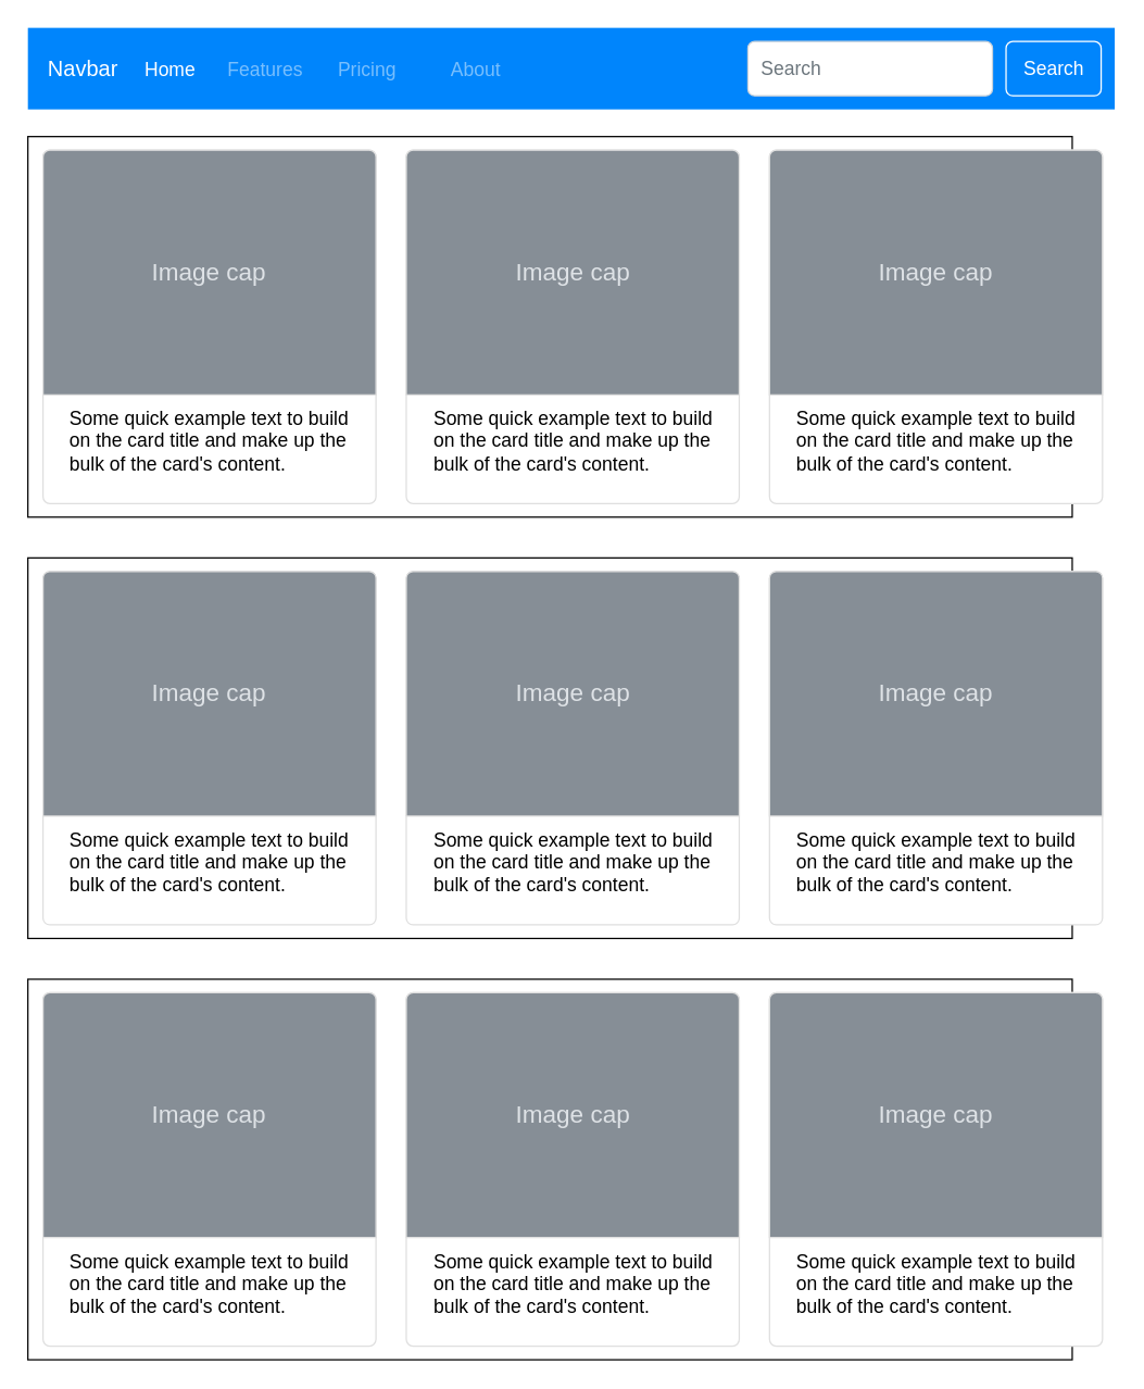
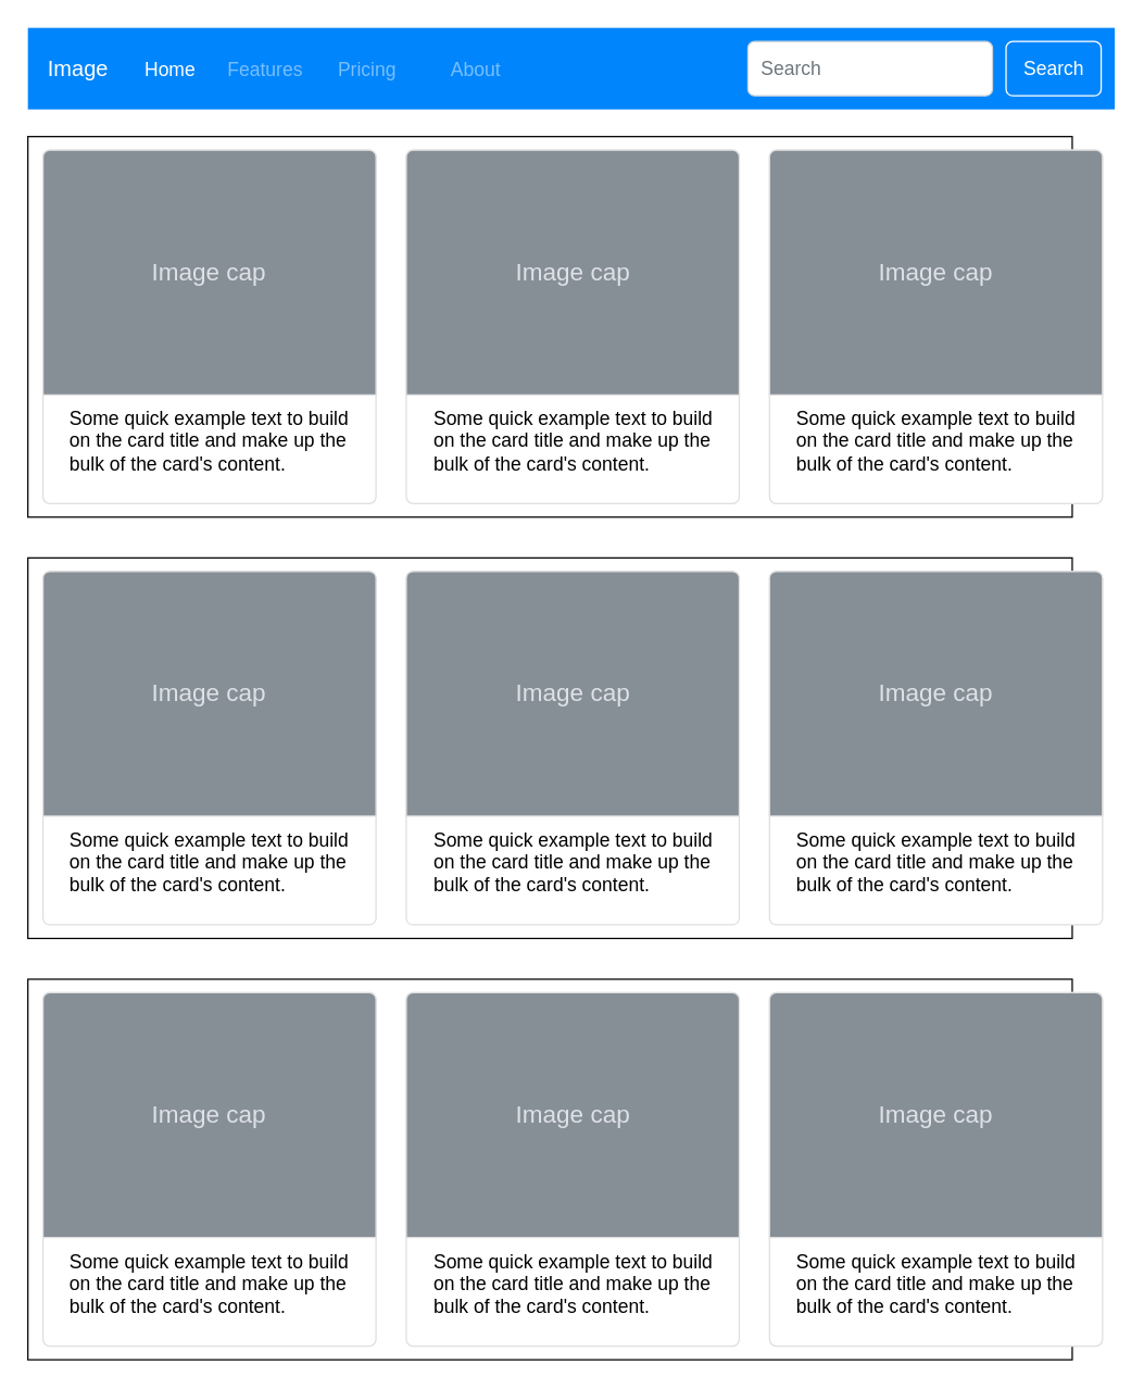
  <mxCell id="0" />
  <mxCell id="1" parent="0" />
  <mxCell id="2" value="" style="group" vertex="1" connectable="0" parent="1"><mxGeometry x="20" y="100" width="791" height="900" as="geometry" /></mxCell>
  <mxCell id="3" value="" style="group" vertex="1" connectable="0" parent="2"><mxGeometry width="791" height="280" as="geometry" /></mxCell>
  <mxCell id="4" value="" style="rounded=0;whiteSpace=wrap;html=1;" vertex="1" parent="3"><mxGeometry width="768.718" height="280" as="geometry" /></mxCell>
  <mxCell id="5" value="Some quick example text to build on the card title and make up the bulk of the card's content." style="html=1;shadow=0;dashed=0;shape=mxgraph.bootstrap.rrect;rSize=5;strokeColor=#DFDFDF;html=1;whiteSpace=wrap;fillColor=#ffffff;fontColor=#000000;verticalAlign=bottom;align=left;spacing=20;fontSize=14;" vertex="1" parent="3"><mxGeometry x="11.141" y="10" width="245.099" height="260" as="geometry" /></mxCell>
  <mxCell id="6" value="Image cap" style="html=1;shadow=0;dashed=0;shape=mxgraph.bootstrap.topButton;rSize=5;perimeter=none;whiteSpace=wrap;fillColor=#868E96;strokeColor=#DFDFDF;fontColor=#DEE2E6;resizeWidth=1;fontSize=18;" vertex="1" parent="5"><mxGeometry width="245.099" height="180" relative="1" as="geometry" /></mxCell>
  <mxCell id="7" value="Some quick example text to build on the card title and make up the bulk of the card's content." style="html=1;shadow=0;dashed=0;shape=mxgraph.bootstrap.rrect;rSize=5;strokeColor=#DFDFDF;html=1;whiteSpace=wrap;fillColor=#ffffff;fontColor=#000000;verticalAlign=bottom;align=left;spacing=20;fontSize=14;" vertex="1" parent="3"><mxGeometry x="278.521" y="10" width="245.099" height="260" as="geometry" /></mxCell>
  <mxCell id="8" value="Image cap" style="html=1;shadow=0;dashed=0;shape=mxgraph.bootstrap.topButton;rSize=5;perimeter=none;whiteSpace=wrap;fillColor=#868E96;strokeColor=#DFDFDF;fontColor=#DEE2E6;resizeWidth=1;fontSize=18;" vertex="1" parent="7"><mxGeometry width="245.099" height="180" relative="1" as="geometry" /></mxCell>
  <mxCell id="9" value="Some quick example text to build on the card title and make up the bulk of the card's content." style="html=1;shadow=0;dashed=0;shape=mxgraph.bootstrap.rrect;rSize=5;strokeColor=#DFDFDF;html=1;whiteSpace=wrap;fillColor=#ffffff;fontColor=#000000;verticalAlign=bottom;align=left;spacing=20;fontSize=14;" vertex="1" parent="3"><mxGeometry x="545.901" y="10" width="245.099" height="260" as="geometry" /></mxCell>
  <mxCell id="10" value="Image cap" style="html=1;shadow=0;dashed=0;shape=mxgraph.bootstrap.topButton;rSize=5;perimeter=none;whiteSpace=wrap;fillColor=#868E96;strokeColor=#DFDFDF;fontColor=#DEE2E6;resizeWidth=1;fontSize=18;" vertex="1" parent="9"><mxGeometry width="245.099" height="180" relative="1" as="geometry" /></mxCell>
  <mxCell id="11" value="" style="group" vertex="1" connectable="0" parent="2"><mxGeometry y="310" width="791" height="280" as="geometry" /></mxCell>
  <mxCell id="12" value="" style="rounded=0;whiteSpace=wrap;html=1;" vertex="1" parent="11"><mxGeometry width="768.718" height="280" as="geometry" /></mxCell>
  <mxCell id="13" value="Some quick example text to build on the card title and make up the bulk of the card's content." style="html=1;shadow=0;dashed=0;shape=mxgraph.bootstrap.rrect;rSize=5;strokeColor=#DFDFDF;html=1;whiteSpace=wrap;fillColor=#ffffff;fontColor=#000000;verticalAlign=bottom;align=left;spacing=20;fontSize=14;" vertex="1" parent="11"><mxGeometry x="11.141" y="10" width="245.099" height="260" as="geometry" /></mxCell>
  <mxCell id="14" value="Image cap" style="html=1;shadow=0;dashed=0;shape=mxgraph.bootstrap.topButton;rSize=5;perimeter=none;whiteSpace=wrap;fillColor=#868E96;strokeColor=#DFDFDF;fontColor=#DEE2E6;resizeWidth=1;fontSize=18;" vertex="1" parent="13"><mxGeometry width="245.099" height="180" relative="1" as="geometry" /></mxCell>
  <mxCell id="15" value="Some quick example text to build on the card title and make up the bulk of the card's content." style="html=1;shadow=0;dashed=0;shape=mxgraph.bootstrap.rrect;rSize=5;strokeColor=#DFDFDF;html=1;whiteSpace=wrap;fillColor=#ffffff;fontColor=#000000;verticalAlign=bottom;align=left;spacing=20;fontSize=14;" vertex="1" parent="11"><mxGeometry x="278.521" y="10" width="245.099" height="260" as="geometry" /></mxCell>
  <mxCell id="16" value="Image cap" style="html=1;shadow=0;dashed=0;shape=mxgraph.bootstrap.topButton;rSize=5;perimeter=none;whiteSpace=wrap;fillColor=#868E96;strokeColor=#DFDFDF;fontColor=#DEE2E6;resizeWidth=1;fontSize=18;" vertex="1" parent="15"><mxGeometry width="245.099" height="180" relative="1" as="geometry" /></mxCell>
  <mxCell id="17" value="Some quick example text to build on the card title and make up the bulk of the card's content." style="html=1;shadow=0;dashed=0;shape=mxgraph.bootstrap.rrect;rSize=5;strokeColor=#DFDFDF;html=1;whiteSpace=wrap;fillColor=#ffffff;fontColor=#000000;verticalAlign=bottom;align=left;spacing=20;fontSize=14;" vertex="1" parent="11"><mxGeometry x="545.901" y="10" width="245.099" height="260" as="geometry" /></mxCell>
  <mxCell id="18" value="Image cap" style="html=1;shadow=0;dashed=0;shape=mxgraph.bootstrap.topButton;rSize=5;perimeter=none;whiteSpace=wrap;fillColor=#868E96;strokeColor=#DFDFDF;fontColor=#DEE2E6;resizeWidth=1;fontSize=18;" vertex="1" parent="17"><mxGeometry width="245.099" height="180" relative="1" as="geometry" /></mxCell>
  <mxCell id="19" value="" style="group" vertex="1" connectable="0" parent="2"><mxGeometry y="620" width="791" height="280" as="geometry" /></mxCell>
  <mxCell id="20" value="" style="rounded=0;whiteSpace=wrap;html=1;" vertex="1" parent="19"><mxGeometry width="768.718" height="280" as="geometry" /></mxCell>
  <mxCell id="21" value="Some quick example text to build on the card title and make up the bulk of the card's content." style="html=1;shadow=0;dashed=0;shape=mxgraph.bootstrap.rrect;rSize=5;strokeColor=#DFDFDF;html=1;whiteSpace=wrap;fillColor=#ffffff;fontColor=#000000;verticalAlign=bottom;align=left;spacing=20;fontSize=14;" vertex="1" parent="19"><mxGeometry x="11.141" y="10" width="245.099" height="260" as="geometry" /></mxCell>
  <mxCell id="22" value="Image cap" style="html=1;shadow=0;dashed=0;shape=mxgraph.bootstrap.topButton;rSize=5;perimeter=none;whiteSpace=wrap;fillColor=#868E96;strokeColor=#DFDFDF;fontColor=#DEE2E6;resizeWidth=1;fontSize=18;" vertex="1" parent="21"><mxGeometry width="245.099" height="180" relative="1" as="geometry" /></mxCell>
  <mxCell id="23" value="Some quick example text to build on the card title and make up the bulk of the card's content." style="html=1;shadow=0;dashed=0;shape=mxgraph.bootstrap.rrect;rSize=5;strokeColor=#DFDFDF;html=1;whiteSpace=wrap;fillColor=#ffffff;fontColor=#000000;verticalAlign=bottom;align=left;spacing=20;fontSize=14;" vertex="1" parent="19"><mxGeometry x="278.521" y="10" width="245.099" height="260" as="geometry" /></mxCell>
  <mxCell id="24" value="Image cap" style="html=1;shadow=0;dashed=0;shape=mxgraph.bootstrap.topButton;rSize=5;perimeter=none;whiteSpace=wrap;fillColor=#868E96;strokeColor=#DFDFDF;fontColor=#DEE2E6;resizeWidth=1;fontSize=18;" vertex="1" parent="23"><mxGeometry width="245.099" height="180" relative="1" as="geometry" /></mxCell>
  <mxCell id="25" value="Some quick example text to build on the card title and make up the bulk of the card's content." style="html=1;shadow=0;dashed=0;shape=mxgraph.bootstrap.rrect;rSize=5;strokeColor=#DFDFDF;html=1;whiteSpace=wrap;fillColor=#ffffff;fontColor=#000000;verticalAlign=bottom;align=left;spacing=20;fontSize=14;" vertex="1" parent="19"><mxGeometry x="545.901" y="10" width="245.099" height="260" as="geometry" /></mxCell>
  <mxCell id="26" value="Image cap" style="html=1;shadow=0;dashed=0;shape=mxgraph.bootstrap.topButton;rSize=5;perimeter=none;whiteSpace=wrap;fillColor=#868E96;strokeColor=#DFDFDF;fontColor=#DEE2E6;resizeWidth=1;fontSize=18;" vertex="1" parent="25"><mxGeometry width="245.099" height="180" relative="1" as="geometry" /></mxCell>
- <mxCell id="27" value="Navbar" style="html=1;shadow=0;dashed=0;fillColor=#0085FC;strokeColor=none;fontSize=16;fontColor=#ffffff;align=left;spacing=15;" vertex="1" parent="1"><mxGeometry x="20" y="20" width="800" height="60" as="geometry" /></mxCell>
+ <mxCell id="27" value="Image" style="html=1;shadow=0;dashed=0;fillColor=#0085FC;strokeColor=none;fontSize=16;fontColor=#ffffff;align=left;spacing=15;" vertex="1" parent="1"><mxGeometry x="20" y="20" width="800" height="60" as="geometry" /></mxCell>
  <mxCell id="28" value="Home" style="fillColor=none;strokeColor=none;fontSize=14;fontColor=#ffffff;align=center;" vertex="1" parent="27"><mxGeometry width="70" height="40" relative="1" as="geometry"><mxPoint x="70" y="10" as="offset" /></mxGeometry></mxCell>
  <mxCell id="29" value="Features" style="fillColor=none;strokeColor=none;fontSize=14;fontColor=#79BFFD;align=center;" vertex="1" parent="27"><mxGeometry width="70" height="40" relative="1" as="geometry"><mxPoint x="140" y="10" as="offset" /></mxGeometry></mxCell>
  <mxCell id="30" value="Pricing" style="fillColor=none;strokeColor=none;fontSize=14;fontColor=#79BFFD;align=center;spacingRight=0;" vertex="1" parent="27"><mxGeometry width="80" height="40" relative="1" as="geometry"><mxPoint x="210" y="10" as="offset" /></mxGeometry></mxCell>
  <mxCell id="31" value="About" style="fillColor=none;strokeColor=none;fontSize=14;fontColor=#79BFFD;align=center;" vertex="1" parent="27"><mxGeometry width="80" height="40" relative="1" as="geometry"><mxPoint x="290" y="10" as="offset" /></mxGeometry></mxCell>
  <mxCell id="32" value="Search" style="html=1;shadow=0;dashed=0;shape=mxgraph.bootstrap.rrect;rSize=5;fontSize=14;fontColor=#ffffff;strokeColor=#ffffff;fillColor=none;" vertex="1" parent="27"><mxGeometry x="1" width="70" height="40" relative="1" as="geometry"><mxPoint x="-80" y="10" as="offset" /></mxGeometry></mxCell>
  <mxCell id="33" value="Search" style="html=1;shadow=0;dashed=0;shape=mxgraph.bootstrap.rrect;rSize=5;fontSize=14;fontColor=#6C767D;strokeColor=#CED4DA;fillColor=#ffffff;align=left;spacing=10;" vertex="1" parent="27"><mxGeometry x="1" width="180" height="40" relative="1" as="geometry"><mxPoint x="-270" y="10" as="offset" /></mxGeometry></mxCell>
